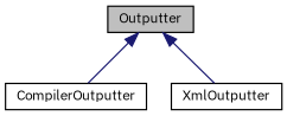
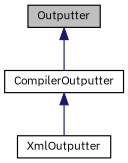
  digraph {
    fontname="IBM Plex Sans"
    node [color=black fillcolor=white fontname="IBM Plex Sans" fontsize=10 shape=record style=filled]
    edge [color=midnightblue dir=back fontname="IBM Plex Sans" fontsize=10 labelfontname=Helvetica labelfontsize=10 style=solid]
    n1 [fillcolor=grey75 fontcolor=black height=0.2 label=Outputter width=0.4]
    n2 [height=0.2 label=CompilerOutputter width=0.4]
    n3 [height=0.2 label=XmlOutputter width=0.4]
    n1 -> n2
-   n1 -> n3
+   n2 -> n3
  }
